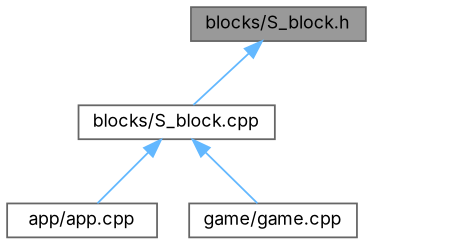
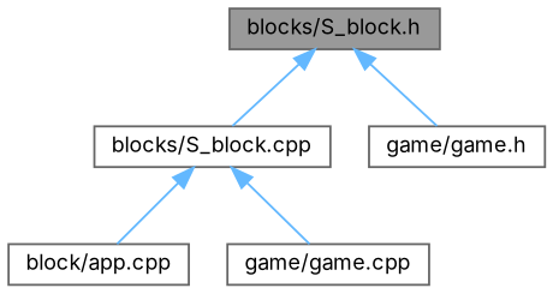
  digraph {
    fontname=Inter
    node [color=grey40 fillcolor=white fontname=Inter fontsize=10 shape=box style=filled]
    edge [color=steelblue1 dir=back fontname=Inter fontsize=10 labelfontname=Helvetica labelfontsize=10 style=solid]
    n1 [color=gray40 fillcolor=grey60 fontcolor=black height=0.2 label="blocks/S_block.h" width=0.4]
    n2 [height=0.2 label="blocks/S_block.cpp" width=0.4]
-   n4 [height=0.2 label="app/app.cpp" width=0.4]
+   n3 [height=0.2 label="game/game.h" width=0.4]
+   n4 [height=0.2 label="block/app.cpp" width=0.4]
    n5 [height=0.2 label="game/game.cpp" width=0.4]
    n1 -> n2
+   n1 -> n3
    n2 -> n4
    n2 -> n5
  }
